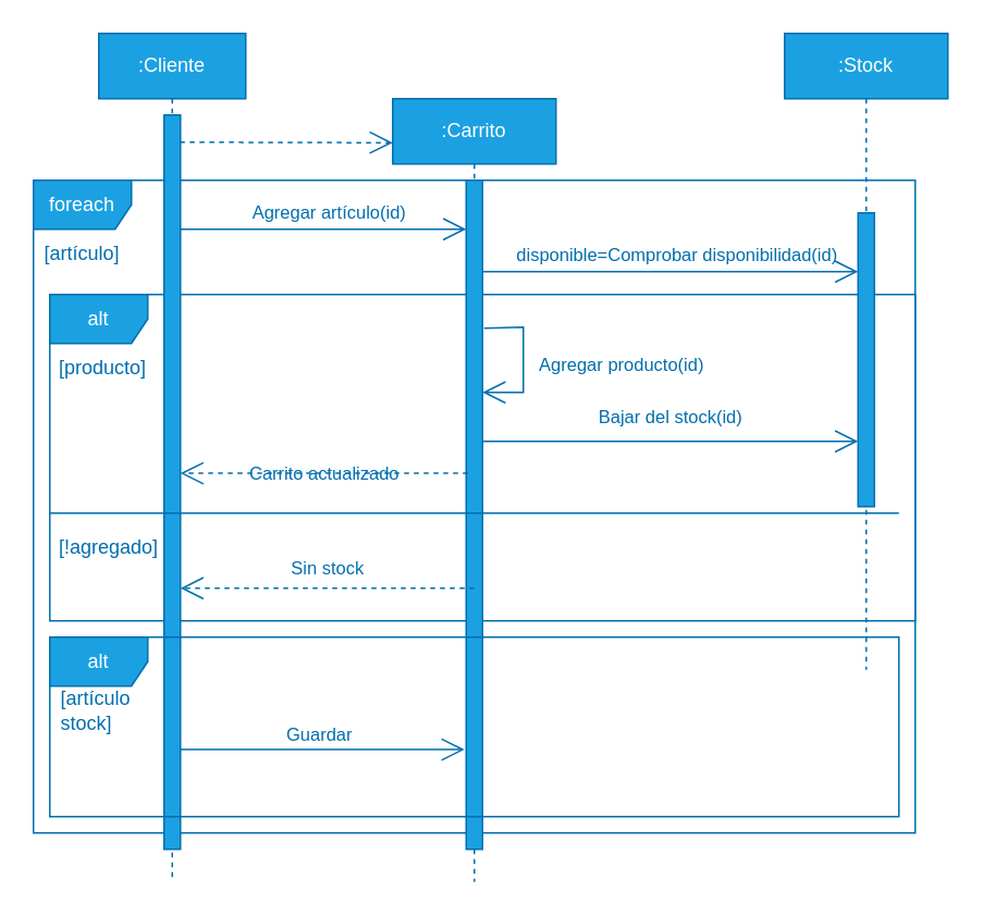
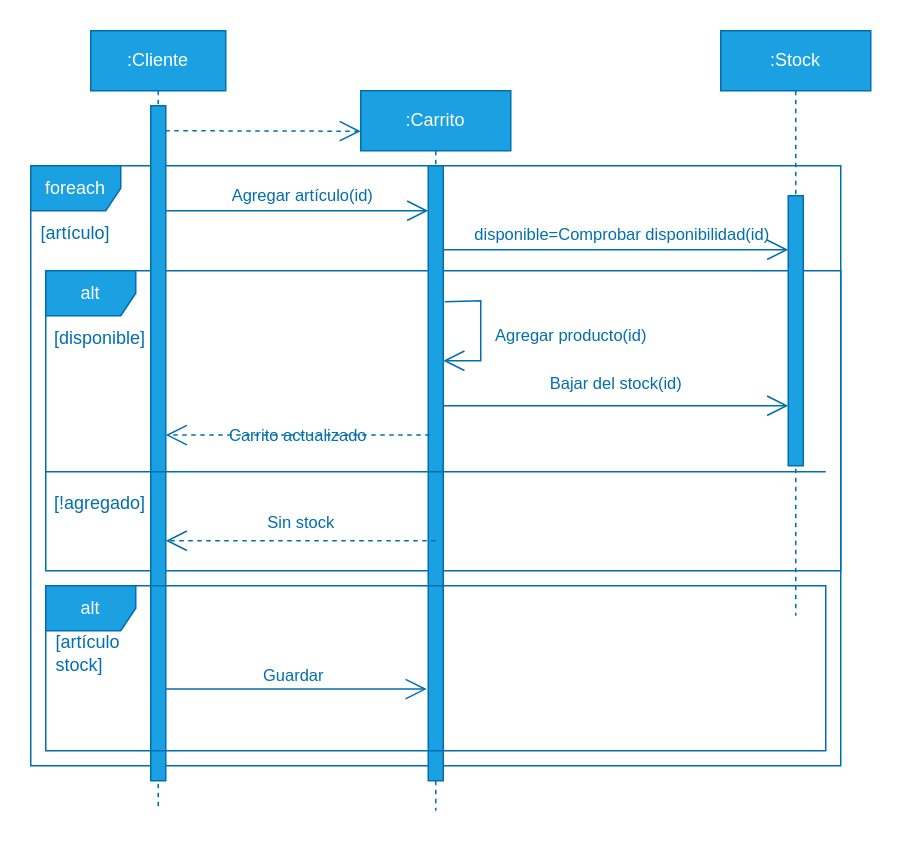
  <mxCell id="0" />
  <mxCell id="1" parent="0" />
  <mxCell id="2" value="foreach" style="shape=umlFrame;whiteSpace=wrap;html=1;fillColor=#1ba1e2;fontColor=#ffffff;strokeColor=#006EAF;" parent="1" vertex="1"><mxGeometry x="20" y="110" width="540" height="400" as="geometry" /></mxCell>
  <mxCell id="3" value=":Cliente" style="shape=umlLifeline;perimeter=lifelinePerimeter;whiteSpace=wrap;html=1;container=1;collapsible=0;recursiveResize=0;outlineConnect=0;fillColor=#1ba1e2;fontColor=#ffffff;strokeColor=#006EAF;movable=1;resizable=1;rotatable=1;deletable=1;editable=1;connectable=1;" parent="1" vertex="1"><mxGeometry x="60" y="20" width="90" height="520" as="geometry" /></mxCell>
  <mxCell id="4" value="alt" style="shape=umlFrame;whiteSpace=wrap;html=1;fillColor=#1ba1e2;fontColor=#ffffff;strokeColor=#006EAF;" parent="3" vertex="1"><mxGeometry x="-30" y="160" width="530" height="200" as="geometry" /></mxCell>
  <mxCell id="5" value="" style="html=1;points=[];perimeter=orthogonalPerimeter;fillColor=#1ba1e2;fontColor=#ffffff;strokeColor=#006EAF;" parent="3" vertex="1"><mxGeometry x="40" y="50" width="10" height="450" as="geometry" /></mxCell>
- <mxCell id="6" value="[producto]" style="text;html=1;strokeColor=none;fillColor=none;align=left;verticalAlign=middle;whiteSpace=wrap;rounded=0;fontColor=#006EAF;labelBackgroundColor=none;" parent="3" vertex="1"><mxGeometry x="-26" y="190" width="60" height="30" as="geometry" /></mxCell>
+ <mxCell id="6" value="[disponible]" style="text;html=1;strokeColor=none;fillColor=none;align=left;verticalAlign=middle;whiteSpace=wrap;rounded=0;fontColor=#006EAF;labelBackgroundColor=none;" parent="3" vertex="1"><mxGeometry x="-26" y="190" width="60" height="30" as="geometry" /></mxCell>
  <mxCell id="7" value="[!agregado]" style="text;html=1;strokeColor=none;fillColor=none;align=left;verticalAlign=middle;whiteSpace=wrap;rounded=0;fontColor=#006EAF;labelBackgroundColor=none;" parent="3" vertex="1"><mxGeometry x="-26" y="300" width="50" height="30" as="geometry" /></mxCell>
  <mxCell id="8" value=":Carrito" style="shape=umlLifeline;perimeter=lifelinePerimeter;whiteSpace=wrap;html=1;container=1;collapsible=0;recursiveResize=0;outlineConnect=0;fillColor=#1ba1e2;fontColor=#ffffff;strokeColor=#006EAF;" parent="1" vertex="1"><mxGeometry x="240" y="60" width="100" height="480" as="geometry" /></mxCell>
  <mxCell id="9" value="" style="html=1;points=[];perimeter=orthogonalPerimeter;fillColor=#1ba1e2;fontColor=#ffffff;strokeColor=#006EAF;" parent="8" vertex="1"><mxGeometry x="45" y="50" width="10" height="410" as="geometry" /></mxCell>
  <mxCell id="10" value="Agregar artículo(id)" style="endArrow=open;endFill=1;endSize=12;html=1;startArrow=none;fillColor=#1ba1e2;strokeColor=#006EAF;fontColor=#006EAF;labelBackgroundColor=none;" parent="8" source="9" target="8" edge="1"><mxGeometry x="NaN" y="206" width="160" relative="1" as="geometry"><mxPoint x="-140" y="80" as="sourcePoint" /><mxPoint x="11" y="80.0" as="targetPoint" /><mxPoint x="-89" y="-185" as="offset" /></mxGeometry></mxCell>
  <mxCell id="11" value="Agregar producto(id)" style="endArrow=open;endFill=1;endSize=12;html=1;rounded=0;fillColor=#1ba1e2;strokeColor=#006EAF;fontColor=#006EAF;labelBackgroundColor=none;exitX=1.1;exitY=0.221;exitDx=0;exitDy=0;exitPerimeter=0;" parent="8" target="9" edge="1" source="9"><mxGeometry x="0.053" y="60" width="160" relative="1" as="geometry"><mxPoint x="60" y="140" as="sourcePoint" /><mxPoint x="55" y="200" as="targetPoint" /><Array as="points"><mxPoint x="80" y="140" /><mxPoint x="80" y="160" /><mxPoint x="80" y="180" /></Array><mxPoint as="offset" /></mxGeometry></mxCell>
  <mxCell id="12" value="Bajar del stock(id)" style="endArrow=open;endFill=1;endSize=12;html=1;fillColor=#1ba1e2;strokeColor=#006EAF;fontColor=#006EAF;labelBackgroundColor=none;" parent="8" target="14" edge="1"><mxGeometry y="15" width="160" relative="1" as="geometry"><mxPoint x="55" y="210" as="sourcePoint" /><mxPoint x="245" y="210" as="targetPoint" /><mxPoint as="offset" /></mxGeometry></mxCell>
  <mxCell id="13" value=":Stock" style="shape=umlLifeline;perimeter=lifelinePerimeter;whiteSpace=wrap;html=1;container=1;collapsible=0;recursiveResize=0;outlineConnect=0;fillColor=#1ba1e2;fontColor=#ffffff;strokeColor=#006EAF;" parent="1" vertex="1"><mxGeometry x="480" y="20" width="100" height="390" as="geometry" /></mxCell>
  <mxCell id="14" value="" style="html=1;points=[];perimeter=orthogonalPerimeter;fillColor=#1ba1e2;fontColor=#ffffff;strokeColor=#006EAF;" parent="13" vertex="1"><mxGeometry x="45" y="110" width="10" height="180" as="geometry" /></mxCell>
  <mxCell id="15" value="" style="endArrow=open;endFill=1;endSize=12;html=1;exitX=0.972;exitY=0.037;exitDx=0;exitDy=0;exitPerimeter=0;fillColor=#1ba1e2;strokeColor=#006EAF;dashed=1;" parent="1" source="5" edge="1"><mxGeometry width="160" relative="1" as="geometry"><mxPoint x="250" y="220" as="sourcePoint" /><mxPoint x="240" y="87" as="targetPoint" /></mxGeometry></mxCell>
  <mxCell id="16" value="disponible=Comprobar disponibilidad(id)" style="endArrow=open;endFill=1;endSize=12;html=1;fillColor=#1ba1e2;strokeColor=#006EAF;fontColor=#006EAF;labelBackgroundColor=none;" parent="1" edge="1"><mxGeometry x="0.032" y="10" width="160" relative="1" as="geometry"><mxPoint x="295" y="166" as="sourcePoint" /><mxPoint x="525" y="166" as="targetPoint" /><Array as="points"><mxPoint x="320" y="166" /></Array><mxPoint as="offset" /></mxGeometry></mxCell>
  <mxCell id="17" value="" style="endArrow=open;endFill=0;endSize=12;html=1;startArrow=none;startFill=0;fillColor=#1ba1e2;strokeColor=#006EAF;fontColor=#006EAF;labelBackgroundColor=none;" parent="1" edge="1"><mxGeometry width="160" relative="1" as="geometry"><mxPoint x="110" y="140" as="sourcePoint" /><mxPoint x="285" y="140" as="targetPoint" /></mxGeometry></mxCell>
  <mxCell id="18" value="Carrito actualizado" style="endArrow=open;endSize=12;dashed=1;html=1;exitX=0.1;exitY=0.438;exitDx=0;exitDy=0;exitPerimeter=0;fillColor=#1ba1e2;strokeColor=#006EAF;fontColor=#006EAF;labelBackgroundColor=none;" parent="1" source="9" target="5" edge="1"><mxGeometry width="160" relative="1" as="geometry"><mxPoint x="200" y="350" as="sourcePoint" /><mxPoint x="305" y="212" as="targetPoint" /></mxGeometry></mxCell>
  <mxCell id="19" value="Guardar" style="endArrow=open;endFill=0;endSize=12;html=1;startArrow=none;startFill=0;fillColor=#1ba1e2;strokeColor=#006EAF;fontColor=#006EAF;labelBackgroundColor=none;entryX=-0.1;entryY=0.851;entryDx=0;entryDy=0;entryPerimeter=0;" parent="1" source="5" target="9" edge="1"><mxGeometry x="-0.022" y="9" width="160" relative="1" as="geometry"><mxPoint x="95" y="410" as="sourcePoint" /><mxPoint x="286.08" y="369.42" as="targetPoint" /><mxPoint as="offset" /></mxGeometry></mxCell>
  <mxCell id="20" value="" style="line;strokeWidth=1;fillColor=#1ba1e2;align=left;verticalAlign=middle;spacingTop=-1;spacingLeft=3;spacingRight=3;rotatable=0;labelPosition=right;points=[];portConstraint=eastwest;strokeColor=#006EAF;fontColor=#ffffff;" parent="1" vertex="1"><mxGeometry x="30" y="310" width="520" height="8" as="geometry" /></mxCell>
  <mxCell id="21" value="Sin stock" style="endArrow=open;endSize=12;dashed=1;html=1;fillColor=#1ba1e2;strokeColor=#006EAF;fontColor=#006EAF;labelBackgroundColor=none;" parent="1" target="5" edge="1"><mxGeometry y="-12" width="160" relative="1" as="geometry"><mxPoint x="290" y="360" as="sourcePoint" /><mxPoint x="115" y="308.02" as="targetPoint" /><mxPoint as="offset" /></mxGeometry></mxCell>
  <mxCell id="22" value="[artículo]" style="text;html=1;strokeColor=none;fillColor=none;align=center;verticalAlign=middle;whiteSpace=wrap;rounded=0;fontColor=#006EAF;" parent="1" vertex="1"><mxGeometry x="20" y="140" width="60" height="30" as="geometry" /></mxCell>
  <mxCell id="23" value="alt" style="shape=umlFrame;whiteSpace=wrap;html=1;fillColor=#1ba1e2;fontColor=#ffffff;strokeColor=#006EAF;" vertex="1" parent="1"><mxGeometry x="30" y="390" width="520" height="110" as="geometry" /></mxCell>
  <mxCell id="24" value="[artículo stock]" style="text;html=1;strokeColor=none;fillColor=none;align=left;verticalAlign=middle;whiteSpace=wrap;rounded=0;fontColor=#006EAF;labelBackgroundColor=none;" vertex="1" parent="1"><mxGeometry x="35" y="420" width="60" height="30" as="geometry" /></mxCell>
